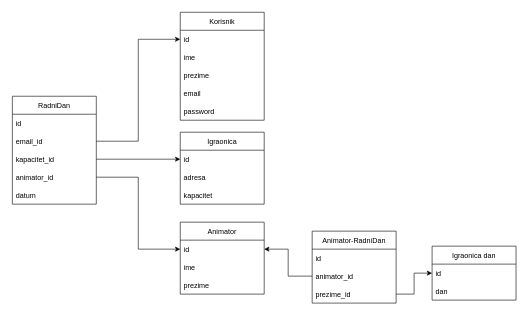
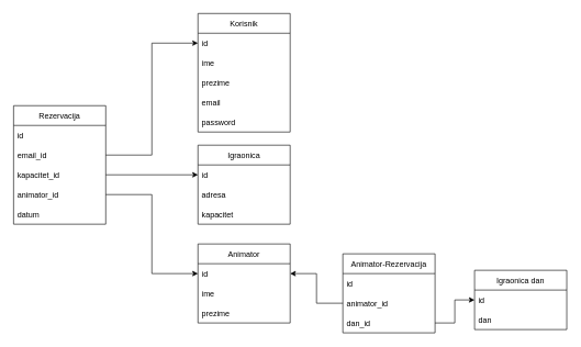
  <mxCell id="0" />
  <mxCell id="1" parent="0" />
  <mxCell id="2" style="edgeStyle=orthogonalEdgeStyle;rounded=0;orthogonalLoop=1;jettySize=auto;html=1;exitX=1;exitY=0.75;exitDx=0;exitDy=0;" edge="1" parent="1" source="3" target="10"><mxGeometry relative="1" as="geometry" /></mxCell>
- <mxCell id="3" value="RadniDan" style="swimlane;fontStyle=0;childLayout=stackLayout;horizontal=1;startSize=30;horizontalStack=0;resizeParent=1;resizeParentMax=0;resizeLast=0;collapsible=1;marginBottom=0;" vertex="1" parent="1"><mxGeometry x="20" y="160" width="140" height="180" as="geometry" /></mxCell>
+ <mxCell id="3" value="Rezervacija" style="swimlane;fontStyle=0;childLayout=stackLayout;horizontal=1;startSize=30;horizontalStack=0;resizeParent=1;resizeParentMax=0;resizeLast=0;collapsible=1;marginBottom=0;" vertex="1" parent="1"><mxGeometry x="20" y="160" width="140" height="180" as="geometry" /></mxCell>
  <mxCell id="4" value="id" style="text;strokeColor=none;fillColor=none;align=left;verticalAlign=middle;spacingLeft=4;spacingRight=4;overflow=hidden;points=[[0,0.5],[1,0.5]];portConstraint=eastwest;rotatable=0;" vertex="1" parent="3"><mxGeometry y="30" width="140" height="30" as="geometry" /></mxCell>
  <mxCell id="5" value="email_id" style="text;strokeColor=none;fillColor=none;align=left;verticalAlign=middle;spacingLeft=4;spacingRight=4;overflow=hidden;points=[[0,0.5],[1,0.5]];portConstraint=eastwest;rotatable=0;" vertex="1" parent="3"><mxGeometry y="60" width="140" height="30" as="geometry" /></mxCell>
  <mxCell id="6" value="kapacitet_id" style="text;strokeColor=none;fillColor=none;align=left;verticalAlign=middle;spacingLeft=4;spacingRight=4;overflow=hidden;points=[[0,0.5],[1,0.5]];portConstraint=eastwest;rotatable=0;" vertex="1" parent="3"><mxGeometry y="90" width="140" height="30" as="geometry" /></mxCell>
  <mxCell id="7" value="animator_id" style="text;strokeColor=none;fillColor=none;align=left;verticalAlign=middle;spacingLeft=4;spacingRight=4;overflow=hidden;points=[[0,0.5],[1,0.5]];portConstraint=eastwest;rotatable=0;" vertex="1" parent="3"><mxGeometry y="120" width="140" height="30" as="geometry" /></mxCell>
  <mxCell id="8" value="datum" style="text;strokeColor=none;fillColor=none;align=left;verticalAlign=middle;spacingLeft=4;spacingRight=4;overflow=hidden;points=[[0,0.5],[1,0.5]];portConstraint=eastwest;rotatable=0;" vertex="1" parent="3"><mxGeometry y="150" width="140" height="30" as="geometry" /></mxCell>
  <mxCell id="9" value="Animator" style="swimlane;fontStyle=0;childLayout=stackLayout;horizontal=1;startSize=30;horizontalStack=0;resizeParent=1;resizeParentMax=0;resizeLast=0;collapsible=1;marginBottom=0;" vertex="1" parent="1"><mxGeometry x="300" y="370" width="140" height="120" as="geometry"><mxRectangle x="360" y="380" width="80" height="30" as="alternateBounds" /></mxGeometry></mxCell>
  <mxCell id="10" value="id" style="text;strokeColor=none;fillColor=none;align=left;verticalAlign=middle;spacingLeft=4;spacingRight=4;overflow=hidden;points=[[0,0.5],[1,0.5]];portConstraint=eastwest;rotatable=0;" vertex="1" parent="9"><mxGeometry y="30" width="140" height="30" as="geometry" /></mxCell>
  <mxCell id="11" value="ime" style="text;strokeColor=none;fillColor=none;align=left;verticalAlign=middle;spacingLeft=4;spacingRight=4;overflow=hidden;points=[[0,0.5],[1,0.5]];portConstraint=eastwest;rotatable=0;" vertex="1" parent="9"><mxGeometry y="60" width="140" height="30" as="geometry" /></mxCell>
  <mxCell id="12" value="prezime" style="text;strokeColor=none;fillColor=none;align=left;verticalAlign=middle;spacingLeft=4;spacingRight=4;overflow=hidden;points=[[0,0.5],[1,0.5]];portConstraint=eastwest;rotatable=0;" vertex="1" parent="9"><mxGeometry y="90" width="140" height="30" as="geometry" /></mxCell>
  <mxCell id="13" value="Igraonica" style="swimlane;fontStyle=0;childLayout=stackLayout;horizontal=1;startSize=30;horizontalStack=0;resizeParent=1;resizeParentMax=0;resizeLast=0;collapsible=1;marginBottom=0;" vertex="1" parent="1"><mxGeometry x="300" y="220" width="140" height="120" as="geometry"><mxRectangle x="360" y="230" width="80" height="30" as="alternateBounds" /></mxGeometry></mxCell>
  <mxCell id="14" value="id" style="text;strokeColor=none;fillColor=none;align=left;verticalAlign=middle;spacingLeft=4;spacingRight=4;overflow=hidden;points=[[0,0.5],[1,0.5]];portConstraint=eastwest;rotatable=0;" vertex="1" parent="13"><mxGeometry y="30" width="140" height="30" as="geometry" /></mxCell>
  <mxCell id="15" value="adresa" style="text;strokeColor=none;fillColor=none;align=left;verticalAlign=middle;spacingLeft=4;spacingRight=4;overflow=hidden;points=[[0,0.5],[1,0.5]];portConstraint=eastwest;rotatable=0;" vertex="1" parent="13"><mxGeometry y="60" width="140" height="30" as="geometry" /></mxCell>
  <mxCell id="16" value="kapacitet" style="text;strokeColor=none;fillColor=none;align=left;verticalAlign=middle;spacingLeft=4;spacingRight=4;overflow=hidden;points=[[0,0.5],[1,0.5]];portConstraint=eastwest;rotatable=0;" vertex="1" parent="13"><mxGeometry y="90" width="140" height="30" as="geometry" /></mxCell>
  <mxCell id="17" style="edgeStyle=orthogonalEdgeStyle;rounded=0;orthogonalLoop=1;jettySize=auto;html=1;entryX=0;entryY=0.5;entryDx=0;entryDy=0;" edge="1" parent="1" source="5" target="20"><mxGeometry relative="1" as="geometry" /></mxCell>
  <mxCell id="18" style="edgeStyle=orthogonalEdgeStyle;rounded=0;orthogonalLoop=1;jettySize=auto;html=1;entryX=0;entryY=0.5;entryDx=0;entryDy=0;" edge="1" parent="1" source="6" target="14"><mxGeometry relative="1" as="geometry" /></mxCell>
  <mxCell id="19" value="Korisnik" style="swimlane;fontStyle=0;childLayout=stackLayout;horizontal=1;startSize=30;horizontalStack=0;resizeParent=1;resizeParentMax=0;resizeLast=0;collapsible=1;marginBottom=0;" vertex="1" parent="1"><mxGeometry x="300" y="20" width="140" height="180" as="geometry"><mxRectangle x="360" y="30" width="80" height="30" as="alternateBounds" /></mxGeometry></mxCell>
  <mxCell id="20" value="id" style="text;strokeColor=none;fillColor=none;align=left;verticalAlign=middle;spacingLeft=4;spacingRight=4;overflow=hidden;points=[[0,0.5],[1,0.5]];portConstraint=eastwest;rotatable=0;" vertex="1" parent="19"><mxGeometry y="30" width="140" height="30" as="geometry" /></mxCell>
  <mxCell id="21" value="ime" style="text;strokeColor=none;fillColor=none;align=left;verticalAlign=middle;spacingLeft=4;spacingRight=4;overflow=hidden;points=[[0,0.5],[1,0.5]];portConstraint=eastwest;rotatable=0;" vertex="1" parent="19"><mxGeometry y="60" width="140" height="30" as="geometry" /></mxCell>
  <mxCell id="22" value="prezime" style="text;strokeColor=none;fillColor=none;align=left;verticalAlign=middle;spacingLeft=4;spacingRight=4;overflow=hidden;points=[[0,0.5],[1,0.5]];portConstraint=eastwest;rotatable=0;" vertex="1" parent="19"><mxGeometry y="90" width="140" height="30" as="geometry" /></mxCell>
  <mxCell id="23" value="email" style="text;strokeColor=none;fillColor=none;align=left;verticalAlign=middle;spacingLeft=4;spacingRight=4;overflow=hidden;points=[[0,0.5],[1,0.5]];portConstraint=eastwest;rotatable=0;" vertex="1" parent="19"><mxGeometry y="120" width="140" height="30" as="geometry" /></mxCell>
  <mxCell id="24" value="password" style="text;strokeColor=none;fillColor=none;align=left;verticalAlign=middle;spacingLeft=4;spacingRight=4;overflow=hidden;points=[[0,0.5],[1,0.5]];portConstraint=eastwest;rotatable=0;" vertex="1" parent="19"><mxGeometry y="150" width="140" height="30" as="geometry" /></mxCell>
  <mxCell id="25" value="Igraonica dan" style="swimlane;fontStyle=0;childLayout=stackLayout;horizontal=1;startSize=30;horizontalStack=0;resizeParent=1;resizeParentMax=0;resizeLast=0;collapsible=1;marginBottom=0;" vertex="1" parent="1"><mxGeometry x="720" y="410" width="140" height="90" as="geometry" /></mxCell>
  <mxCell id="26" value="id" style="text;strokeColor=none;fillColor=none;align=left;verticalAlign=middle;spacingLeft=4;spacingRight=4;overflow=hidden;points=[[0,0.5],[1,0.5]];portConstraint=eastwest;rotatable=0;" vertex="1" parent="25"><mxGeometry y="30" width="140" height="30" as="geometry" /></mxCell>
  <mxCell id="27" value="dan" style="text;strokeColor=none;fillColor=none;align=left;verticalAlign=middle;spacingLeft=4;spacingRight=4;overflow=hidden;points=[[0,0.5],[1,0.5]];portConstraint=eastwest;rotatable=0;" vertex="1" parent="25"><mxGeometry y="60" width="140" height="30" as="geometry" /></mxCell>
- <mxCell id="28" value="Animator-RadniDan" style="swimlane;fontStyle=0;childLayout=stackLayout;horizontal=1;startSize=30;horizontalStack=0;resizeParent=1;resizeParentMax=0;resizeLast=0;collapsible=1;marginBottom=0;" vertex="1" parent="1"><mxGeometry x="520" y="385" width="140" height="120" as="geometry" /></mxCell>
+ <mxCell id="28" value="Animator-Rezervacija" style="swimlane;fontStyle=0;childLayout=stackLayout;horizontal=1;startSize=30;horizontalStack=0;resizeParent=1;resizeParentMax=0;resizeLast=0;collapsible=1;marginBottom=0;" vertex="1" parent="1"><mxGeometry x="520" y="385" width="140" height="120" as="geometry" /></mxCell>
  <mxCell id="29" value="id" style="text;strokeColor=none;fillColor=none;align=left;verticalAlign=middle;spacingLeft=4;spacingRight=4;overflow=hidden;points=[[0,0.5],[1,0.5]];portConstraint=eastwest;rotatable=0;" vertex="1" parent="28"><mxGeometry y="30" width="140" height="30" as="geometry" /></mxCell>
  <mxCell id="30" value="animator_id" style="text;strokeColor=none;fillColor=none;align=left;verticalAlign=middle;spacingLeft=4;spacingRight=4;overflow=hidden;points=[[0,0.5],[1,0.5]];portConstraint=eastwest;rotatable=0;" vertex="1" parent="28"><mxGeometry y="60" width="140" height="30" as="geometry" /></mxCell>
- <mxCell id="31" value="prezime_id" style="text;strokeColor=none;fillColor=none;align=left;verticalAlign=middle;spacingLeft=4;spacingRight=4;overflow=hidden;points=[[0,0.5],[1,0.5]];portConstraint=eastwest;rotatable=0;" vertex="1" parent="28"><mxGeometry y="90" width="140" height="30" as="geometry" /></mxCell>
+ <mxCell id="31" value="dan_id" style="text;strokeColor=none;fillColor=none;align=left;verticalAlign=middle;spacingLeft=4;spacingRight=4;overflow=hidden;points=[[0,0.5],[1,0.5]];portConstraint=eastwest;rotatable=0;" vertex="1" parent="28"><mxGeometry y="90" width="140" height="30" as="geometry" /></mxCell>
  <mxCell id="32" style="edgeStyle=orthogonalEdgeStyle;rounded=0;orthogonalLoop=1;jettySize=auto;html=1;entryX=0;entryY=0.5;entryDx=0;entryDy=0;" edge="1" parent="1" source="31" target="26"><mxGeometry relative="1" as="geometry" /></mxCell>
  <mxCell id="33" style="edgeStyle=orthogonalEdgeStyle;rounded=0;orthogonalLoop=1;jettySize=auto;html=1;" edge="1" parent="1" source="30" target="10"><mxGeometry relative="1" as="geometry" /></mxCell>
